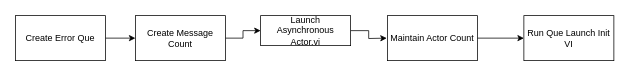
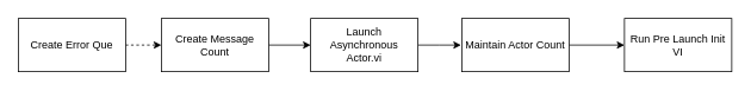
  <mxCell id="0" />
  <mxCell id="1" parent="0" />
- <mxCell id="2" style="edgeStyle=orthogonalEdgeStyle;rounded=0;orthogonalLoop=1;jettySize=auto;html=1;exitX=1;exitY=0.5;exitDx=0;exitDy=0;entryX=0;entryY=0.5;entryDx=0;entryDy=0;" edge="1" parent="1" source="3" target="5"><mxGeometry relative="1" as="geometry" /></mxCell>
+ <mxCell id="2" style="edgeStyle=orthogonalEdgeStyle;rounded=0;orthogonalLoop=1;jettySize=auto;html=1;exitX=1;exitY=0.5;exitDx=0;exitDy=0;entryX=0;entryY=0.5;entryDx=0;entryDy=0;dashed=1;" edge="1" parent="1" source="3" target="5"><mxGeometry relative="1" as="geometry" /></mxCell>
  <mxCell id="3" value="Create Error Que" style="rounded=0;whiteSpace=wrap;html=1;" vertex="1" parent="1"><mxGeometry x="20" y="20" width="120" height="60" as="geometry" /></mxCell>
  <mxCell id="4" style="edgeStyle=orthogonalEdgeStyle;rounded=0;orthogonalLoop=1;jettySize=auto;html=1;exitX=1;exitY=0.5;exitDx=0;exitDy=0;entryX=0;entryY=0.5;entryDx=0;entryDy=0;" edge="1" parent="1" source="5" target="7"><mxGeometry relative="1" as="geometry" /></mxCell>
  <mxCell id="5" value="Create Message Count" style="rounded=0;whiteSpace=wrap;html=1;" vertex="1" parent="1"><mxGeometry x="180" y="20" width="120" height="60" as="geometry" /></mxCell>
  <mxCell id="6" style="edgeStyle=orthogonalEdgeStyle;rounded=0;orthogonalLoop=1;jettySize=auto;html=1;exitX=1;exitY=0.5;exitDx=0;exitDy=0;" edge="1" parent="1" source="7"><mxGeometry relative="1" as="geometry"><mxPoint x="515.144" y="50" as="targetPoint" /></mxGeometry></mxCell>
- <mxCell id="7" value="Launch Asynchronous Actor.vi" style="rounded=0;whiteSpace=wrap;html=1;" vertex="1" parent="1"><mxGeometry x="347" y="20" width="120" height="40" as="geometry" /></mxCell>
+ <mxCell id="7" value="Launch Asynchronous Actor.vi" style="rounded=0;whiteSpace=wrap;html=1;" vertex="1" parent="1"><mxGeometry x="347" y="20" width="120" height="60" as="geometry" /></mxCell>
  <mxCell id="8" style="edgeStyle=orthogonalEdgeStyle;rounded=0;orthogonalLoop=1;jettySize=auto;html=1;exitX=1;exitY=0.5;exitDx=0;exitDy=0;entryX=0;entryY=0.5;entryDx=0;entryDy=0;" edge="1" parent="1" source="9" target="10"><mxGeometry relative="1" as="geometry" /></mxCell>
  <mxCell id="9" value="Maintain Actor Count" style="rounded=0;whiteSpace=wrap;html=1;" vertex="1" parent="1"><mxGeometry x="516" y="20" width="120" height="60" as="geometry" /></mxCell>
- <mxCell id="10" value="Run Que Launch Init VI" style="rounded=0;whiteSpace=wrap;html=1;" vertex="1" parent="1"><mxGeometry x="698" y="20" width="120" height="60" as="geometry" /></mxCell>
+ <mxCell id="10" value="Run Pre Launch Init VI" style="rounded=0;whiteSpace=wrap;html=1;" vertex="1" parent="1"><mxGeometry x="698" y="20" width="120" height="60" as="geometry" /></mxCell>
